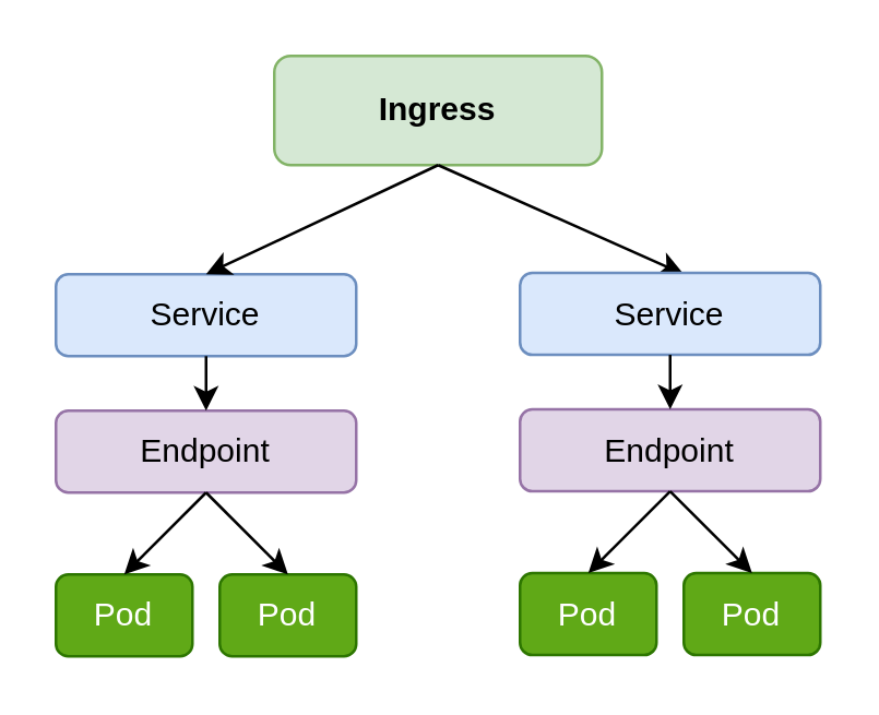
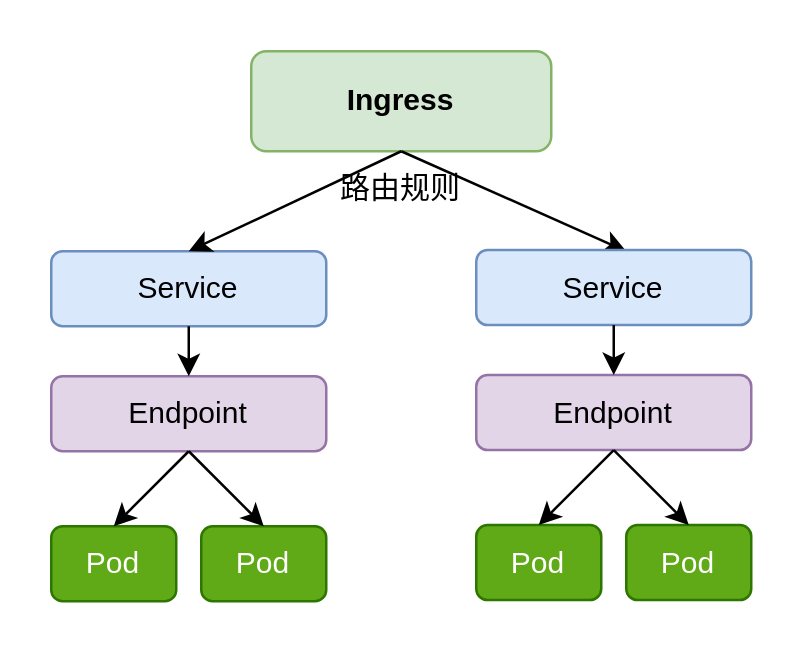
  <mxCell id="0" />
  <mxCell id="1" parent="0" />
  <mxCell id="2" value="&lt;b&gt;Ingress&lt;/b&gt;" style="rounded=1;whiteSpace=wrap;html=1;fillColor=#d5e8d4;strokeColor=#82b366;" parent="1" vertex="1"><mxGeometry x="100" y="20" width="120" height="40" as="geometry" /></mxCell>
  <mxCell id="3" value="Endpoint" style="rounded=1;whiteSpace=wrap;html=1;fillColor=#e1d5e7;strokeColor=#9673a6;" parent="1" vertex="1"><mxGeometry x="20" y="150" width="110" height="30" as="geometry" /></mxCell>
  <mxCell id="4" value="Pod" style="rounded=1;whiteSpace=wrap;html=1;fillColor=#60a917;fontColor=#ffffff;strokeColor=#2D7600;" parent="1" vertex="1"><mxGeometry x="20" y="210" width="50" height="30" as="geometry" /></mxCell>
  <mxCell id="5" value="Pod" style="rounded=1;whiteSpace=wrap;html=1;fillColor=#60a917;fontColor=#ffffff;strokeColor=#2D7600;" parent="1" vertex="1"><mxGeometry x="80" y="210" width="50" height="30" as="geometry" /></mxCell>
  <mxCell id="6" value="" style="endArrow=classic;html=1;rounded=0;exitX=0.5;exitY=1;exitDx=0;exitDy=0;entryX=0.5;entryY=0;entryDx=0;entryDy=0;" parent="1" source="3" target="4" edge="1"><mxGeometry width="50" height="50" relative="1" as="geometry"><mxPoint x="50" y="150" as="sourcePoint" /><mxPoint x="100" y="100" as="targetPoint" /></mxGeometry></mxCell>
  <mxCell id="7" value="" style="endArrow=classic;html=1;rounded=0;entryX=0.5;entryY=0;entryDx=0;entryDy=0;exitX=0.5;exitY=1;exitDx=0;exitDy=0;" parent="1" target="5" edge="1" source="3"><mxGeometry width="50" height="50" relative="1" as="geometry"><mxPoint x="70" y="180" as="sourcePoint" /><mxPoint x="10" y="220" as="targetPoint" /></mxGeometry></mxCell>
  <mxCell id="8" value="Service" style="rounded=1;whiteSpace=wrap;html=1;fillColor=#dae8fc;strokeColor=#6c8ebf;" vertex="1" parent="1"><mxGeometry x="20" y="100" width="110" height="30" as="geometry" /></mxCell>
  <mxCell id="9" value="" style="endArrow=classic;html=1;rounded=0;exitX=0.5;exitY=1;exitDx=0;exitDy=0;entryX=0.5;entryY=0;entryDx=0;entryDy=0;" edge="1" parent="1" source="8" target="3"><mxGeometry width="50" height="50" relative="1" as="geometry"><mxPoint x="260" y="140" as="sourcePoint" /><mxPoint x="310" y="90" as="targetPoint" /></mxGeometry></mxCell>
  <mxCell id="10" value="" style="endArrow=classic;html=1;rounded=0;exitX=0.5;exitY=1;exitDx=0;exitDy=0;entryX=0.5;entryY=0;entryDx=0;entryDy=0;" edge="1" parent="1" source="2" target="8"><mxGeometry width="50" height="50" relative="1" as="geometry"><mxPoint x="190" y="160" as="sourcePoint" /><mxPoint x="240" y="110" as="targetPoint" /></mxGeometry></mxCell>
  <mxCell id="11" value="" style="endArrow=classic;html=1;rounded=0;exitX=0.5;exitY=1;exitDx=0;exitDy=0;entryX=0.5;entryY=0;entryDx=0;entryDy=0;" edge="1" parent="1" source="2"><mxGeometry width="50" height="50" relative="1" as="geometry"><mxPoint x="190" y="160" as="sourcePoint" /><mxPoint x="250" y="100" as="targetPoint" /></mxGeometry></mxCell>
  <mxCell id="12" style="edgeStyle=orthogonalEdgeStyle;rounded=0;orthogonalLoop=1;jettySize=auto;html=1;exitX=0.5;exitY=1;exitDx=0;exitDy=0;" edge="1" parent="1" source="5" target="5"><mxGeometry relative="1" as="geometry" /></mxCell>
  <mxCell id="13" value="Endpoint" style="rounded=1;whiteSpace=wrap;html=1;fillColor=#e1d5e7;strokeColor=#9673a6;" vertex="1" parent="1"><mxGeometry x="190" y="149.52" width="110" height="30" as="geometry" /></mxCell>
  <mxCell id="14" value="Pod" style="rounded=1;whiteSpace=wrap;html=1;fillColor=#60a917;fontColor=#ffffff;strokeColor=#2D7600;" vertex="1" parent="1"><mxGeometry x="190" y="209.52" width="50" height="30" as="geometry" /></mxCell>
  <mxCell id="15" value="Pod" style="rounded=1;whiteSpace=wrap;html=1;fillColor=#60a917;fontColor=#ffffff;strokeColor=#2D7600;" vertex="1" parent="1"><mxGeometry x="250" y="209.52" width="50" height="30" as="geometry" /></mxCell>
  <mxCell id="16" value="" style="endArrow=classic;html=1;rounded=0;exitX=0.5;exitY=1;exitDx=0;exitDy=0;entryX=0.5;entryY=0;entryDx=0;entryDy=0;" edge="1" parent="1" source="13" target="14"><mxGeometry width="50" height="50" relative="1" as="geometry"><mxPoint x="220" y="149.52" as="sourcePoint" /><mxPoint x="270" y="99.52" as="targetPoint" /></mxGeometry></mxCell>
  <mxCell id="17" value="" style="endArrow=classic;html=1;rounded=0;entryX=0.5;entryY=0;entryDx=0;entryDy=0;exitX=0.5;exitY=1;exitDx=0;exitDy=0;" edge="1" parent="1" source="13" target="15"><mxGeometry width="50" height="50" relative="1" as="geometry"><mxPoint x="240" y="179.52" as="sourcePoint" /><mxPoint x="180" y="219.52" as="targetPoint" /></mxGeometry></mxCell>
  <mxCell id="18" value="Service" style="rounded=1;whiteSpace=wrap;html=1;fillColor=#dae8fc;strokeColor=#6c8ebf;" vertex="1" parent="1"><mxGeometry x="190" y="99.52" width="110" height="30" as="geometry" /></mxCell>
  <mxCell id="19" value="" style="endArrow=classic;html=1;rounded=0;exitX=0.5;exitY=1;exitDx=0;exitDy=0;entryX=0.5;entryY=0;entryDx=0;entryDy=0;" edge="1" parent="1" source="18" target="13"><mxGeometry width="50" height="50" relative="1" as="geometry"><mxPoint x="430" y="139.52" as="sourcePoint" /><mxPoint x="480" y="89.52" as="targetPoint" /></mxGeometry></mxCell>
  <mxCell id="20" style="edgeStyle=orthogonalEdgeStyle;rounded=0;orthogonalLoop=1;jettySize=auto;html=1;exitX=0.5;exitY=1;exitDx=0;exitDy=0;" edge="1" parent="1" source="15" target="15"><mxGeometry relative="1" as="geometry" /></mxCell>
+ <mxCell id="21" value="路由规则" style="text;html=1;strokeColor=none;fillColor=none;align=center;verticalAlign=middle;whiteSpace=wrap;rounded=0;" vertex="1" parent="1"><mxGeometry x="130" y="60" width="60" height="30" as="geometry" /></mxCell>
